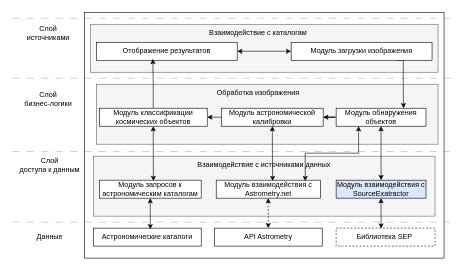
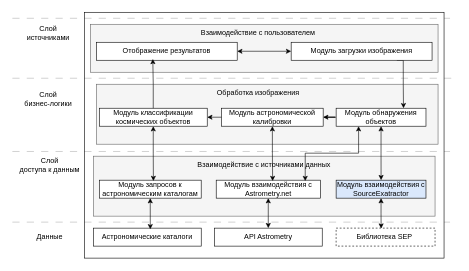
  <mxCell id="0" />
  <mxCell id="1" parent="0" />
  <mxCell id="2" value="" style="rounded=0;whiteSpace=wrap;html=1;" parent="1" vertex="1"><mxGeometry x="140" y="20" width="600" height="410" as="geometry" /></mxCell>
  <mxCell id="3" value="" style="endArrow=none;dashed=1;html=1;rounded=0;dashPattern=12 12;opacity=30;" parent="1" edge="1"><mxGeometry width="50" height="50" relative="1" as="geometry"><mxPoint y="30" as="sourcePoint" x="20" /><mxPoint x="750" y="30" as="targetPoint" /></mxGeometry></mxCell>
  <mxCell id="4" value="Слой&lt;div&gt;источниками&lt;/div&gt;" style="text;html=1;align=center;verticalAlign=middle;whiteSpace=wrap;rounded=0;" parent="1" vertex="1"><mxGeometry x="50" y="40" width="60" height="30" as="geometry" /></mxCell>
  <mxCell id="5" value="" style="rounded=0;whiteSpace=wrap;html=1;fillColor=#f5f5f5;fontColor=#333333;strokeColor=#666666;" parent="1" vertex="1"><mxGeometry x="150" y="40" width="580" height="80" as="geometry" /></mxCell>
- <mxCell id="6" value="Взаимодействие с каталогам" style="text;html=1;align=center;verticalAlign=middle;whiteSpace=wrap;rounded=0;" parent="1" vertex="1"><mxGeometry x="315" y="40" width="230" height="30" as="geometry" /></mxCell>
+ <mxCell id="6" value="Взаимодействие с пользователем" style="text;html=1;align=center;verticalAlign=middle;whiteSpace=wrap;rounded=0;" parent="1" vertex="1"><mxGeometry x="315" y="40" width="230" height="30" as="geometry" /></mxCell>
  <mxCell id="7" value="" style="endArrow=none;dashed=1;html=1;rounded=0;dashPattern=12 12;strokeWidth=1;jumpSize=6;opacity=30;" parent="1" edge="1"><mxGeometry width="50" height="50" relative="1" as="geometry"><mxPoint y="130" as="sourcePoint" x="20" /><mxPoint x="760" y="130" as="targetPoint" /></mxGeometry></mxCell>
  <mxCell id="8" value="Слой&lt;div&gt;бизнес-логики&lt;/div&gt;" style="text;html=1;align=center;verticalAlign=middle;whiteSpace=wrap;rounded=0;" parent="1" vertex="1"><mxGeometry x="30" y="150" width="100" height="30" as="geometry" /></mxCell>
  <mxCell id="9" value="" style="rounded=0;whiteSpace=wrap;html=1;fillColor=#f5f5f5;fontColor=#333333;strokeColor=#666666;" parent="1" vertex="1"><mxGeometry x="160" y="140" width="570" height="100" as="geometry" /></mxCell>
  <mxCell id="10" value="Обработка изображения" style="text;html=1;align=center;verticalAlign=middle;whiteSpace=wrap;rounded=0;" parent="1" vertex="1"><mxGeometry x="315" y="140" width="230" height="30" as="geometry" /></mxCell>
  <mxCell id="11" style="edgeStyle=orthogonalEdgeStyle;rounded=0;orthogonalLoop=1;jettySize=auto;html=1;exitX=0;exitY=0.5;exitDx=0;exitDy=0;entryX=1;entryY=0.5;entryDx=0;entryDy=0;" edge="1" parent="1" source="12" target="31"><mxGeometry relative="1" as="geometry" /></mxCell>
  <mxCell id="12" value="Модуль астрономической калибровки" style="rounded=0;whiteSpace=wrap;html=1;" parent="1" vertex="1"><mxGeometry x="369" y="180" width="169.38" height="30" as="geometry" /></mxCell>
  <mxCell id="13" value="" style="endArrow=none;dashed=1;html=1;rounded=0;dashPattern=12 12;opacity=30;" parent="1" edge="1"><mxGeometry width="50" height="50" relative="1" as="geometry"><mxPoint y="252.16" as="sourcePoint" x="20" /><mxPoint x="750" y="252.16" as="targetPoint" /></mxGeometry></mxCell>
  <mxCell id="14" value="Слой&lt;div&gt;доступа к данным&lt;/div&gt;" style="text;html=1;align=center;verticalAlign=middle;whiteSpace=wrap;rounded=0;" parent="1" vertex="1"><mxGeometry x="30" y="260" width="105" height="30" as="geometry" /></mxCell>
  <mxCell id="15" value="" style="rounded=0;whiteSpace=wrap;html=1;fillColor=#f5f5f5;fontColor=#333333;strokeColor=#666666;" parent="1" vertex="1"><mxGeometry x="155" y="260" width="570" height="100" as="geometry" /></mxCell>
  <mxCell id="16" style="edgeStyle=orthogonalEdgeStyle;rounded=0;orthogonalLoop=1;jettySize=auto;html=1;exitX=0;exitY=0.5;exitDx=0;exitDy=0;entryX=1;entryY=0.5;entryDx=0;entryDy=0;startArrow=classic;startFill=1;" edge="1" parent="1" source="18" target="25"><mxGeometry relative="1" as="geometry" /></mxCell>
  <mxCell id="17" style="edgeStyle=orthogonalEdgeStyle;rounded=0;orthogonalLoop=1;jettySize=auto;html=1;exitX=0.75;exitY=1;exitDx=0;exitDy=0;entryX=0.75;entryY=0;entryDx=0;entryDy=0;" edge="1" parent="1" source="18" target="30"><mxGeometry relative="1" as="geometry"><Array as="points"><mxPoint x="672" y="100" /><mxPoint x="672" y="140" /></Array></mxGeometry></mxCell>
  <mxCell id="18" value="Модуль загрузки изображения" style="rounded=0;whiteSpace=wrap;html=1;" parent="1" vertex="1"><mxGeometry x="485" y="70" width="235" height="30" as="geometry" /></mxCell>
  <mxCell id="19" value="Взаимодействие с источниками данных" style="text;html=1;align=center;verticalAlign=middle;whiteSpace=wrap;rounded=0;" parent="1" vertex="1"><mxGeometry x="310" y="260" width="260" height="30" as="geometry" /></mxCell>
- <mxCell id="20" style="edgeStyle=orthogonalEdgeStyle;rounded=0;orthogonalLoop=1;jettySize=auto;html=1;exitX=0.5;exitY=1;exitDx=0;exitDy=0;entryX=0.5;entryY=0;entryDx=0;entryDy=0;startArrow=classic;startFill=1;dashed=1;" edge="1" parent="1" source="21" target="27"><mxGeometry relative="1" as="geometry" /></mxCell>
+ <mxCell id="20" style="edgeStyle=orthogonalEdgeStyle;rounded=0;orthogonalLoop=1;jettySize=auto;html=1;exitX=0.5;exitY=1;exitDx=0;exitDy=0;entryX=0.5;entryY=0;entryDx=0;entryDy=0;startArrow=classic;startFill=1;" edge="1" parent="1" source="21" target="27"><mxGeometry relative="1" as="geometry" /></mxCell>
  <mxCell id="21" value="Модуль взаимодействия с Astrometry.net" style="rounded=0;whiteSpace=wrap;html=1;" parent="1" vertex="1"><mxGeometry x="360" y="300" width="173.63" height="30" as="geometry" /></mxCell>
  <mxCell id="22" value="" style="endArrow=none;dashed=1;html=1;rounded=0;dashPattern=12 12;opacity=30;" parent="1" edge="1"><mxGeometry width="50" height="50" relative="1" as="geometry"><mxPoint y="370" as="sourcePoint" x="20" /><mxPoint x="750" y="370" as="targetPoint" /></mxGeometry></mxCell>
  <mxCell id="23" value="Данные" style="text;html=1;align=center;verticalAlign=middle;whiteSpace=wrap;rounded=0;" parent="1" vertex="1"><mxGeometry x="30" y="380" width="105" height="30" as="geometry" /></mxCell>
  <mxCell id="24" value="Астрономические каталоги" style="rounded=0;whiteSpace=wrap;html=1;" parent="1" vertex="1"><mxGeometry x="155" y="380" width="180" height="30" as="geometry" /></mxCell>
  <mxCell id="25" value="Отображение результатов" style="rounded=0;whiteSpace=wrap;html=1;" vertex="1" parent="1"><mxGeometry x="160" y="70" width="235" height="30" as="geometry" /></mxCell>
  <mxCell id="26" value="Библиотека SEP&amp;nbsp;" style="rounded=0;whiteSpace=wrap;html=1;dashed=1;" vertex="1" parent="1"><mxGeometry x="560" y="380" width="165" height="30" as="geometry" /></mxCell>
  <mxCell id="27" value="API Astrometry" style="rounded=0;whiteSpace=wrap;html=1;" vertex="1" parent="1"><mxGeometry x="356.82" y="380" width="180" height="30" as="geometry" /></mxCell>
  <mxCell id="28" style="edgeStyle=orthogonalEdgeStyle;rounded=0;orthogonalLoop=1;jettySize=auto;html=1;exitX=0;exitY=0.5;exitDx=0;exitDy=0;" edge="1" parent="1" source="30" target="12"><mxGeometry relative="1" as="geometry" /></mxCell>
  <mxCell id="29" style="edgeStyle=orthogonalEdgeStyle;rounded=0;orthogonalLoop=1;jettySize=auto;html=1;exitX=0.5;exitY=1;exitDx=0;exitDy=0;startArrow=classic;startFill=1;" edge="1" parent="1" source="30" target="37"><mxGeometry relative="1" as="geometry" /></mxCell>
  <mxCell id="30" value="Модуль обнаружения объектов" style="rounded=0;whiteSpace=wrap;html=1;" vertex="1" parent="1"><mxGeometry x="560" y="180" width="149.87" height="30" as="geometry" /></mxCell>
  <mxCell id="31" value="Модуль классификации космических объектов" style="rounded=0;whiteSpace=wrap;html=1;" vertex="1" parent="1"><mxGeometry x="165" y="180" width="180" height="30" as="geometry" /></mxCell>
  <mxCell id="32" style="edgeStyle=orthogonalEdgeStyle;rounded=0;orthogonalLoop=1;jettySize=auto;html=1;exitX=0.5;exitY=0;exitDx=0;exitDy=0;entryX=0.401;entryY=0.93;entryDx=0;entryDy=0;entryPerimeter=0;" edge="1" parent="1" source="31" target="25"><mxGeometry relative="1" as="geometry" /></mxCell>
  <mxCell id="33" value="Модуль запросов к астрономическим каталогам" style="rounded=0;whiteSpace=wrap;html=1;" vertex="1" parent="1"><mxGeometry x="165" y="300" width="169.94" height="30" as="geometry" /></mxCell>
  <mxCell id="34" style="edgeStyle=orthogonalEdgeStyle;rounded=0;orthogonalLoop=1;jettySize=auto;html=1;exitX=0.5;exitY=1;exitDx=0;exitDy=0;entryX=0.531;entryY=0.046;entryDx=0;entryDy=0;entryPerimeter=0;startArrow=classic;startFill=1;" edge="1" parent="1" source="31" target="33"><mxGeometry relative="1" as="geometry" /></mxCell>
  <mxCell id="35" style="edgeStyle=orthogonalEdgeStyle;rounded=0;orthogonalLoop=1;jettySize=auto;html=1;exitX=0.5;exitY=1;exitDx=0;exitDy=0;entryX=0.528;entryY=0.062;entryDx=0;entryDy=0;entryPerimeter=0;startArrow=classic;startFill=1;" edge="1" parent="1" source="33" target="24"><mxGeometry relative="1" as="geometry" /></mxCell>
  <mxCell id="36" style="edgeStyle=orthogonalEdgeStyle;rounded=0;orthogonalLoop=1;jettySize=auto;html=1;exitX=0.5;exitY=1;exitDx=0;exitDy=0;entryX=0.542;entryY=0.048;entryDx=0;entryDy=0;entryPerimeter=0;startArrow=classic;startFill=1;" edge="1" parent="1" source="12" target="21"><mxGeometry relative="1" as="geometry" /></mxCell>
  <mxCell id="37" value="Модуль взаимодействия с SourceExatractor" style="rounded=0;whiteSpace=wrap;html=1;fillColor=#dae8fc;" vertex="1" parent="1"><mxGeometry x="560" y="300" width="149.87" height="30" as="geometry" /></mxCell>
  <mxCell id="38" style="edgeStyle=orthogonalEdgeStyle;rounded=0;orthogonalLoop=1;jettySize=auto;html=1;exitX=0.25;exitY=1;exitDx=0;exitDy=0;entryX=0.855;entryY=0.048;entryDx=0;entryDy=0;entryPerimeter=0;startArrow=classic;startFill=1;" edge="1" parent="1" source="30" target="21"><mxGeometry relative="1" as="geometry" /></mxCell>
  <mxCell id="39" style="edgeStyle=orthogonalEdgeStyle;rounded=0;orthogonalLoop=1;jettySize=auto;html=1;exitX=0.5;exitY=1;exitDx=0;exitDy=0;entryX=0.455;entryY=0.026;entryDx=0;entryDy=0;entryPerimeter=0;startArrow=classic;startFill=1;" edge="1" parent="1" source="37" target="26"><mxGeometry relative="1" as="geometry" /></mxCell>
